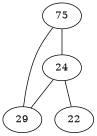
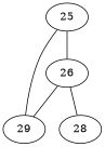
  strict graph {
    n1 [label=29]
-   24
-   28 [label=22]
-   25 [label=75]
+   24 [label=26]
+   28
+   25
    24 -- n1 [weight=5]
    24 -- 28 [weight=4]
    25 -- n1 [weight=2]
    25 -- 24 [weight=3]
  }
